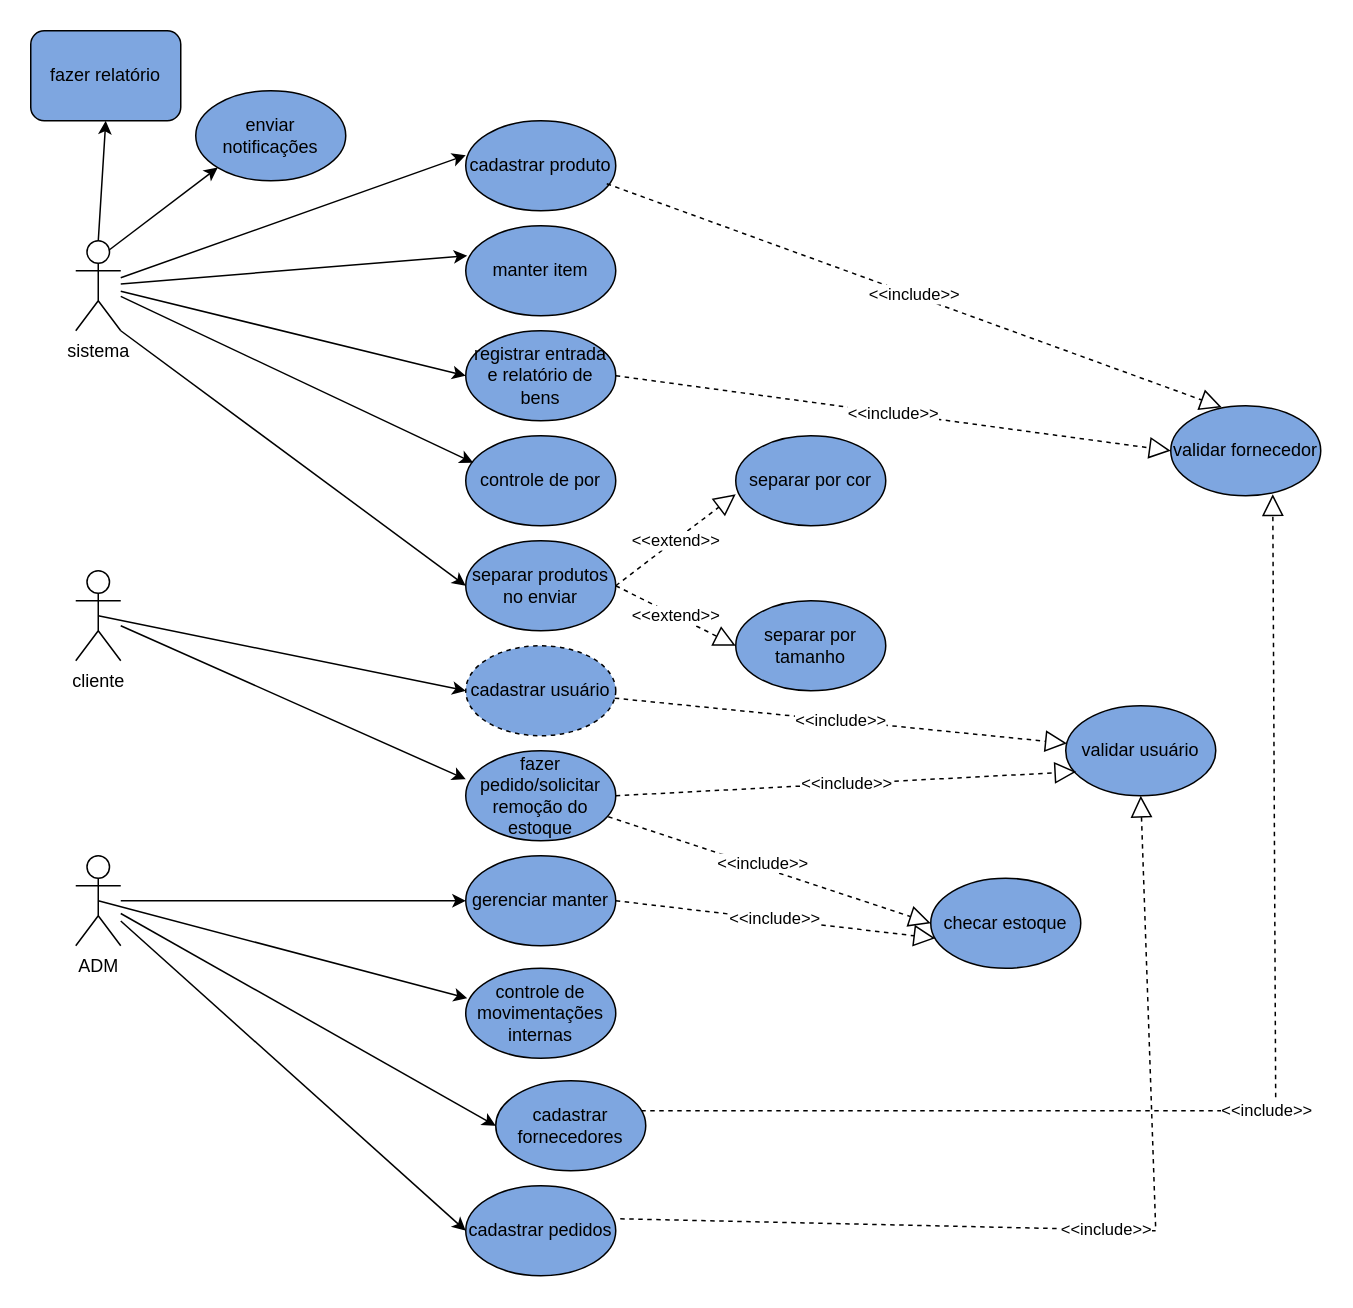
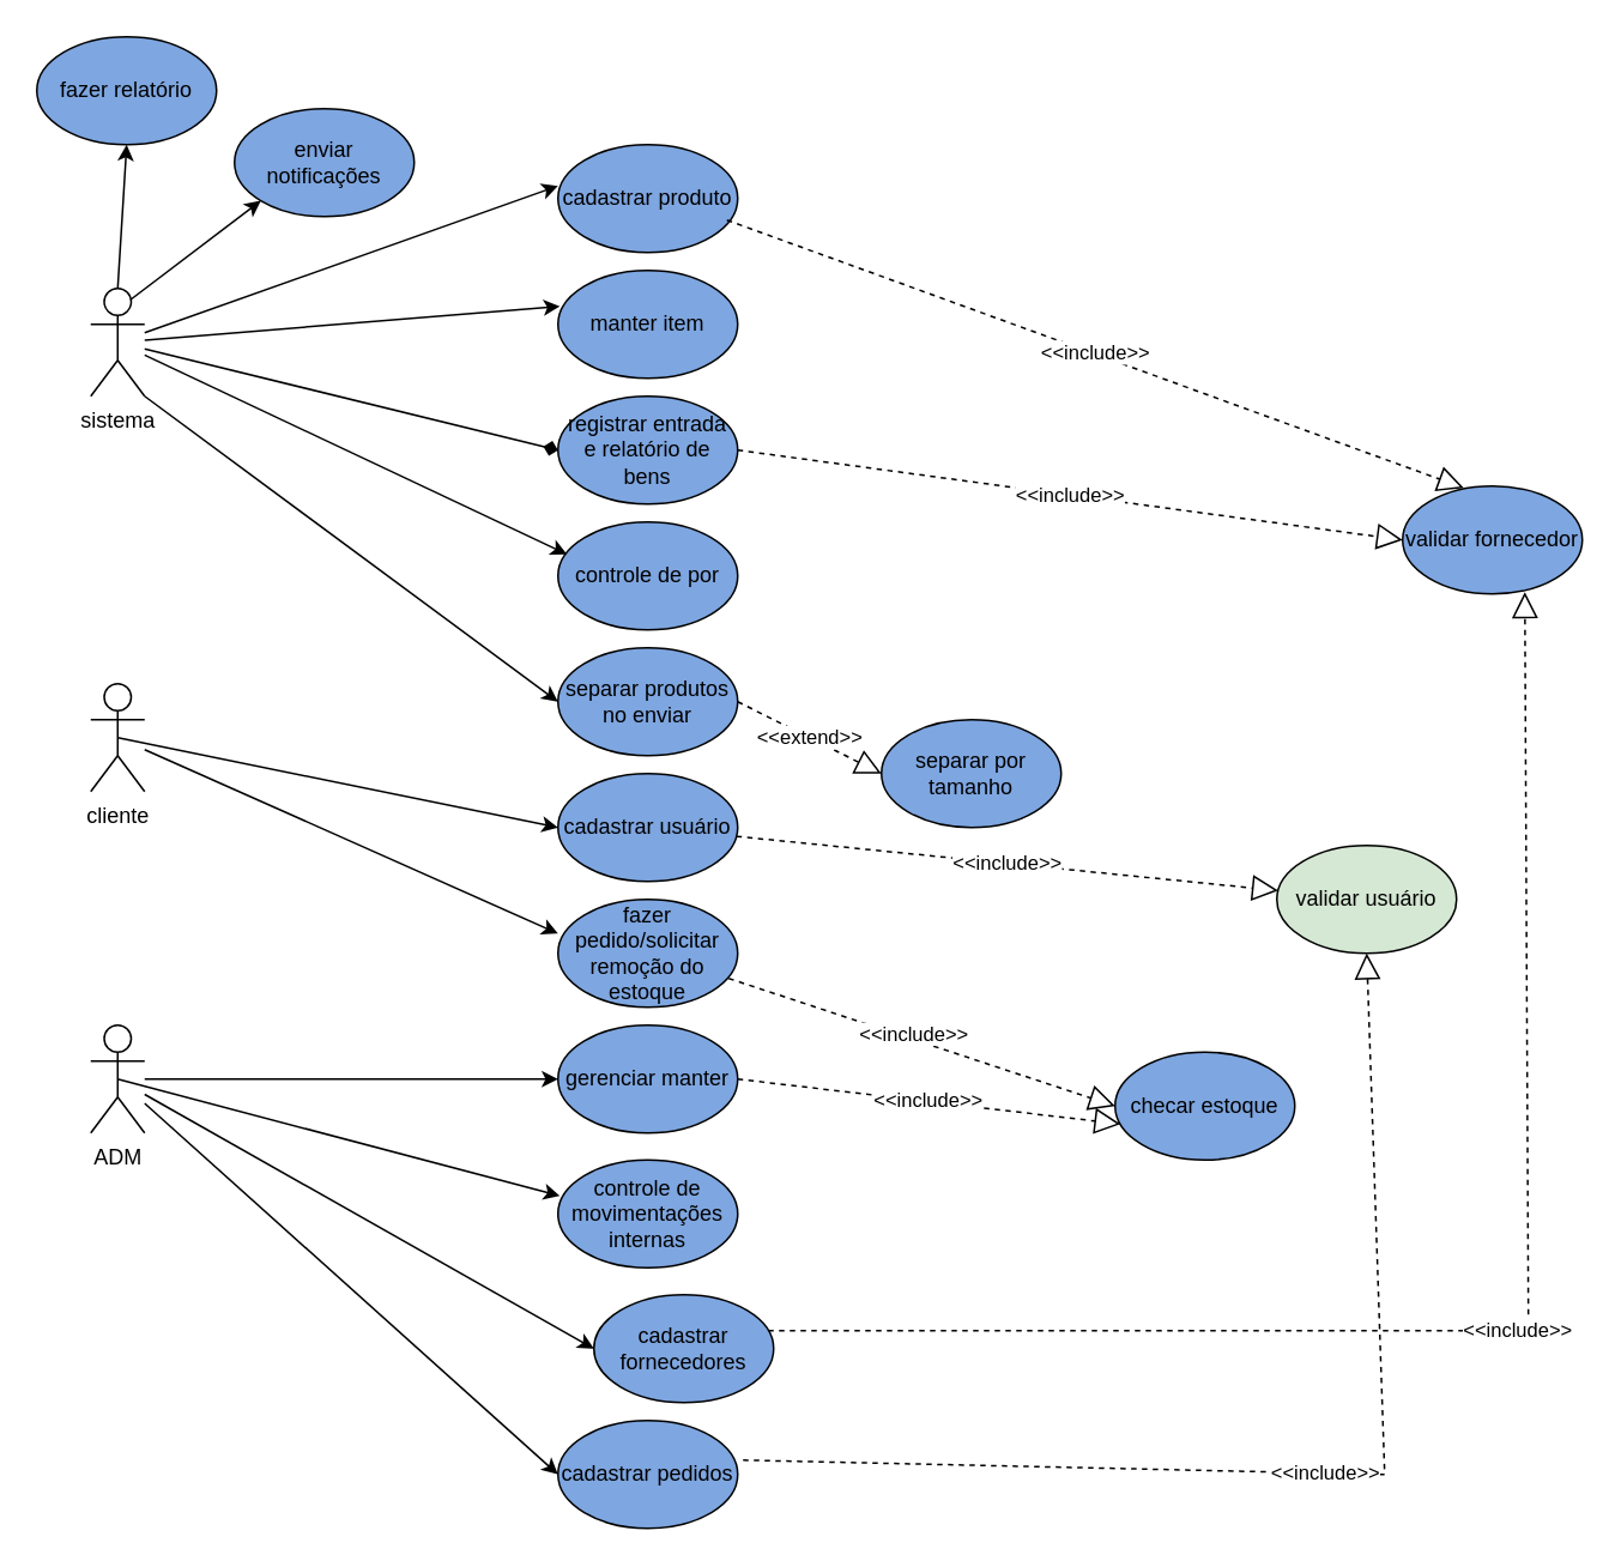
  <mxCell id="0" />
  <mxCell id="1" parent="0" />
  <mxCell id="2" value="enviar notificações" style="ellipse;whiteSpace=wrap;html=1;fillColor=#7EA6E0;" vertex="1" parent="1"><mxGeometry x="130" y="60" width="100" height="60" as="geometry" /></mxCell>
- <mxCell id="3" value="fazer relatório" style="whiteSpace=wrap;html=1;fillColor=#7EA6E0;rounded=1;" vertex="1" parent="1"><mxGeometry x="20" y="20" width="100" height="60" as="geometry" /></mxCell>
- <mxCell id="4" value="validar usuário" style="ellipse;whiteSpace=wrap;html=1;fillColor=#7EA6E0;" vertex="1" parent="1"><mxGeometry x="710" y="470" width="100" height="60" as="geometry" /></mxCell>
+ <mxCell id="3" value="fazer relatório" style="ellipse;whiteSpace=wrap;html=1;fillColor=#7EA6E0;" vertex="1" parent="1"><mxGeometry x="20" y="20" width="100" height="60" as="geometry" /></mxCell>
+ <mxCell id="4" value="validar usuário" style="ellipse;whiteSpace=wrap;html=1;fillColor=#d5e8d4;" vertex="1" parent="1"><mxGeometry x="710" y="470" width="100" height="60" as="geometry" /></mxCell>
  <mxCell id="5" value="controle de movimentações internas" style="ellipse;whiteSpace=wrap;html=1;fillColor=#7EA6E0;" vertex="1" parent="1"><mxGeometry x="310" y="645" width="100" height="60" as="geometry" /></mxCell>
  <mxCell id="6" value="separar produtos no enviar" style="ellipse;whiteSpace=wrap;html=1;fillColor=#7EA6E0;" vertex="1" parent="1"><mxGeometry x="310" y="360" width="100" height="60" as="geometry" /></mxCell>
- <mxCell id="7" value="cadastrar usuário" style="ellipse;whiteSpace=wrap;html=1;fillColor=#7EA6E0;dashed=1;" vertex="1" parent="1"><mxGeometry x="310" y="430" width="100" height="60" as="geometry" /></mxCell>
+ <mxCell id="7" value="cadastrar usuário" style="ellipse;whiteSpace=wrap;html=1;fillColor=#7EA6E0;" vertex="1" parent="1"><mxGeometry x="310" y="430" width="100" height="60" as="geometry" /></mxCell>
  <mxCell id="8" value="gerenciar manter" style="ellipse;whiteSpace=wrap;html=1;fillColor=#7EA6E0;" vertex="1" parent="1"><mxGeometry x="310" y="570" width="100" height="60" as="geometry" /></mxCell>
  <mxCell id="9" value="registrar entrada e relatório de bens" style="ellipse;whiteSpace=wrap;html=1;fillColor=#7EA6E0;" vertex="1" parent="1"><mxGeometry x="310" y="220" width="100" height="60" as="geometry" /></mxCell>
  <mxCell id="10" value="manter item" style="ellipse;whiteSpace=wrap;html=1;fillColor=#7EA6E0;" vertex="1" parent="1"><mxGeometry x="310" y="150" width="100" height="60" as="geometry" /></mxCell>
  <mxCell id="11" value="fazer pedido/solicitar remoção do estoque" style="ellipse;whiteSpace=wrap;html=1;fillColor=#7EA6E0;" vertex="1" parent="1"><mxGeometry x="310" y="500" width="100" height="60" as="geometry" /></mxCell>
  <mxCell id="12" value="controle de por" style="ellipse;whiteSpace=wrap;html=1;fillColor=#7EA6E0;" vertex="1" parent="1"><mxGeometry x="310" y="290" width="100" height="60" as="geometry" /></mxCell>
  <mxCell id="13" value="cadastrar produto" style="ellipse;whiteSpace=wrap;html=1;fillColor=#7EA6E0;" vertex="1" parent="1"><mxGeometry x="310" y="80" width="100" height="60" as="geometry" /></mxCell>
  <mxCell id="14" value="" style="endArrow=classic;html=1;rounded=0;exitX=0.75;exitY=0.1;exitDx=0;exitDy=0;exitPerimeter=0;entryX=0;entryY=1;entryDx=0;entryDy=0;" edge="1" parent="1" source="18" target="2"><mxGeometry width="50" height="50" relative="1" as="geometry"><mxPoint x="120" y="180" as="sourcePoint" /><mxPoint x="170" y="130" as="targetPoint" /></mxGeometry></mxCell>
  <mxCell id="15" value="" style="endArrow=classic;html=1;rounded=0;exitX=1;exitY=1;exitDx=0;exitDy=0;exitPerimeter=0;entryX=0;entryY=0.5;entryDx=0;entryDy=0;" edge="1" parent="1" source="18" target="6"><mxGeometry width="50" height="50" relative="1" as="geometry"><mxPoint x="155" y="520" as="sourcePoint" /><mxPoint x="205" y="470" as="targetPoint" /></mxGeometry></mxCell>
  <mxCell id="16" value="ADM" style="shape=umlActor;verticalLabelPosition=bottom;verticalAlign=top;html=1;outlineConnect=0;" vertex="1" parent="1"><mxGeometry x="50" y="570" width="30" height="60" as="geometry" /></mxCell>
  <mxCell id="17" value="cliente" style="shape=umlActor;verticalLabelPosition=bottom;verticalAlign=top;html=1;outlineConnect=0;" vertex="1" parent="1"><mxGeometry x="50" y="380" width="30" height="60" as="geometry" /></mxCell>
  <mxCell id="18" value="sistema" style="shape=umlActor;verticalLabelPosition=bottom;verticalAlign=top;html=1;outlineConnect=0;" vertex="1" parent="1"><mxGeometry x="50" y="160" width="30" height="60" as="geometry" /></mxCell>
  <mxCell id="19" value="" style="endArrow=classic;html=1;rounded=0;exitX=0.5;exitY=0;exitDx=0;exitDy=0;exitPerimeter=0;entryX=0.5;entryY=1;entryDx=0;entryDy=0;" edge="1" parent="1" source="18" target="3"><mxGeometry width="50" height="50" relative="1" as="geometry"><mxPoint x="10" y="170" as="sourcePoint" /><mxPoint x="60" as="targetPoint" y="120" /></mxGeometry></mxCell>
  <mxCell id="20" value="" style="endArrow=classic;html=1;rounded=0;exitX=0.5;exitY=0.5;exitDx=0;exitDy=0;exitPerimeter=0;entryX=0;entryY=0.5;entryDx=0;entryDy=0;" edge="1" parent="1" source="17" target="7"><mxGeometry width="50" height="50" relative="1" as="geometry"><mxPoint x="130" y="290" as="sourcePoint" /><mxPoint x="180" y="240" as="targetPoint" /></mxGeometry></mxCell>
  <mxCell id="21" value="" style="endArrow=classic;html=1;rounded=0;entryX=0;entryY=0.383;entryDx=0;entryDy=0;entryPerimeter=0;" edge="1" parent="1" source="18" target="13"><mxGeometry width="50" height="50" relative="1" as="geometry"><mxPoint x="140" y="300" as="sourcePoint" /><mxPoint x="190" y="250" as="targetPoint" /></mxGeometry></mxCell>
  <mxCell id="22" value="" style="endArrow=classic;html=1;rounded=0;entryX=0;entryY=0.317;entryDx=0;entryDy=0;entryPerimeter=0;" edge="1" parent="1" source="17" target="11"><mxGeometry width="50" height="50" relative="1" as="geometry"><mxPoint x="150" y="310" as="sourcePoint" /><mxPoint x="200" y="260" as="targetPoint" /></mxGeometry></mxCell>
  <mxCell id="23" value="" style="endArrow=classic;html=1;rounded=0;entryX=0.01;entryY=0.333;entryDx=0;entryDy=0;entryPerimeter=0;" edge="1" parent="1" source="18" target="10"><mxGeometry width="50" height="50" relative="1" as="geometry"><mxPoint x="140" y="440" as="sourcePoint" /><mxPoint x="190" y="390" as="targetPoint" /></mxGeometry></mxCell>
- <mxCell id="24" value="" style="endArrow=classic;html=1;rounded=0;entryX=0;entryY=0.5;entryDx=0;entryDy=0;" edge="1" parent="1" source="18" target="9"><mxGeometry width="50" height="50" relative="1" as="geometry"><mxPoint x="140" y="500" as="sourcePoint" /><mxPoint x="190" y="450" as="targetPoint" /></mxGeometry></mxCell>
+ <mxCell id="24" value="" style="endArrow=diamond;html=1;rounded=0;entryX=0;entryY=0.5;entryDx=0;entryDy=0;" edge="1" parent="1" source="18" target="9"><mxGeometry width="50" height="50" relative="1" as="geometry"><mxPoint x="140" y="500" as="sourcePoint" /><mxPoint x="190" y="450" as="targetPoint" /></mxGeometry></mxCell>
  <mxCell id="25" value="" style="endArrow=classic;html=1;rounded=0;entryX=0.05;entryY=0.3;entryDx=0;entryDy=0;entryPerimeter=0;" edge="1" parent="1" source="18" target="12"><mxGeometry width="50" height="50" relative="1" as="geometry"><mxPoint x="180" y="440" as="sourcePoint" /><mxPoint x="230" y="390" as="targetPoint" /></mxGeometry></mxCell>
  <mxCell id="26" value="" style="endArrow=classic;html=1;rounded=0;entryX=0;entryY=0.5;entryDx=0;entryDy=0;" edge="1" parent="1" target="8"><mxGeometry width="50" height="50" relative="1" as="geometry"><mxPoint x="80" y="600" as="sourcePoint" /><mxPoint x="180" y="520" as="targetPoint" /></mxGeometry></mxCell>
  <mxCell id="27" value="" style="endArrow=classic;html=1;rounded=0;exitX=0.5;exitY=0.5;exitDx=0;exitDy=0;exitPerimeter=0;entryX=0.01;entryY=0.333;entryDx=0;entryDy=0;entryPerimeter=0;" edge="1" parent="1" source="16" target="5"><mxGeometry width="50" height="50" relative="1" as="geometry"><mxPoint x="180" y="580" as="sourcePoint" /><mxPoint x="230" y="530" as="targetPoint" /></mxGeometry></mxCell>
- <mxCell id="28" value="&amp;lt;&amp;lt;include&amp;gt;&amp;gt;" style="endArrow=block;dashed=1;endFill=0;endSize=12;html=1;rounded=0;fillColor=#000000;exitX=1;exitY=0.5;exitDx=0;exitDy=0;entryX=0.07;entryY=0.733;entryDx=0;entryDy=0;entryPerimeter=0;" edge="1" parent="1" source="11" target="4"><mxGeometry width="160" relative="1" as="geometry"><mxPoint x="420" y="529.5" as="sourcePoint" /><mxPoint x="580" y="529.5" as="targetPoint" /></mxGeometry></mxCell>
  <mxCell id="29" value="&amp;lt;&amp;lt;include&amp;gt;&amp;gt;" style="endArrow=block;dashed=1;endFill=0;endSize=12;html=1;rounded=0;fillColor=#000000;" edge="1" parent="1" source="7" target="4"><mxGeometry width="160" relative="1" as="geometry"><mxPoint x="420" y="440" as="sourcePoint" /><mxPoint x="580" y="430" as="targetPoint" /></mxGeometry></mxCell>
  <mxCell id="30" value="&amp;lt;&amp;lt;include&amp;gt;&amp;gt;" style="endArrow=block;dashed=1;endFill=0;endSize=12;html=1;rounded=0;fillColor=#000000;exitX=0.97;exitY=0.333;exitDx=0;exitDy=0;entryX=0.68;entryY=0.983;entryDx=0;entryDy=0;exitPerimeter=0;entryPerimeter=0;" edge="1" parent="1" source="37" target="36"><mxGeometry width="160" relative="1" as="geometry"><mxPoint x="460" y="740" as="sourcePoint" /><mxPoint x="630" y="640" as="targetPoint" /><Array as="points"><mxPoint x="850" y="740" /></Array></mxGeometry></mxCell>
  <mxCell id="31" value="&amp;lt;&amp;lt;include&amp;gt;&amp;gt;" style="endArrow=block;dashed=1;endFill=0;endSize=12;html=1;rounded=0;fillColor=#000000;exitX=0.95;exitY=0.733;exitDx=0;exitDy=0;exitPerimeter=0;entryX=0;entryY=0.5;entryDx=0;entryDy=0;" edge="1" parent="1" source="11" target="35"><mxGeometry x="-0.044" y="3" width="160" relative="1" as="geometry"><mxPoint x="430" y="580" as="sourcePoint" /><mxPoint x="550" y="540" as="targetPoint" /><mxPoint as="offset" /></mxGeometry></mxCell>
  <mxCell id="32" value="&amp;lt;&amp;lt;include&amp;gt;&amp;gt;" style="endArrow=block;dashed=1;endFill=0;endSize=12;html=1;rounded=0;fillColor=#000000;exitX=1;exitY=0.5;exitDx=0;exitDy=0;entryX=0.03;entryY=0.667;entryDx=0;entryDy=0;entryPerimeter=0;" edge="1" parent="1" source="8" target="35"><mxGeometry width="160" relative="1" as="geometry"><mxPoint x="440" y="690" as="sourcePoint" /><mxPoint x="610" y="590" as="targetPoint" /></mxGeometry></mxCell>
  <mxCell id="33" value="&amp;lt;&amp;lt;include&amp;gt;&amp;gt;" style="endArrow=block;dashed=1;endFill=0;endSize=12;html=1;rounded=0;fillColor=#000000;exitX=1;exitY=0.5;exitDx=0;exitDy=0;entryX=0;entryY=0.5;entryDx=0;entryDy=0;" edge="1" parent="1" source="9" target="36"><mxGeometry width="160" relative="1" as="geometry"><mxPoint x="450" y="330" as="sourcePoint" /><mxPoint x="540" y="310" as="targetPoint" /></mxGeometry></mxCell>
  <mxCell id="34" value="&amp;lt;&amp;lt;include&amp;gt;&amp;gt;" style="endArrow=block;dashed=1;endFill=0;endSize=12;html=1;rounded=0;fillColor=#000000;exitX=0.94;exitY=0.7;exitDx=0;exitDy=0;entryX=0.34;entryY=0.017;entryDx=0;entryDy=0;exitPerimeter=0;entryPerimeter=0;" edge="1" parent="1" source="13" target="36"><mxGeometry width="160" relative="1" as="geometry"><mxPoint x="420" y="220" as="sourcePoint" /><mxPoint x="590" as="targetPoint" y="120" /></mxGeometry></mxCell>
  <mxCell id="35" value="checar estoque" style="ellipse;whiteSpace=wrap;html=1;fillColor=#7EA6E0;" vertex="1" parent="1"><mxGeometry x="620" y="585" width="100" height="60" as="geometry" /></mxCell>
  <mxCell id="36" value="validar fornecedor" style="ellipse;whiteSpace=wrap;html=1;fillColor=#7EA6E0;" vertex="1" parent="1"><mxGeometry x="780" y="270" width="100" height="60" as="geometry" /></mxCell>
  <mxCell id="37" value="cadastrar fornecedores" style="ellipse;whiteSpace=wrap;html=1;fillColor=#7EA6E0;" vertex="1" parent="1"><mxGeometry x="330" y="720" width="100" height="60" as="geometry" /></mxCell>
  <mxCell id="38" value="cadastrar pedidos" style="ellipse;whiteSpace=wrap;html=1;fillColor=#7EA6E0;" vertex="1" parent="1"><mxGeometry x="310" y="790" width="100" height="60" as="geometry" /></mxCell>
  <mxCell id="39" value="" style="endArrow=classic;html=1;rounded=0;entryX=0;entryY=0.5;entryDx=0;entryDy=0;" edge="1" parent="1" source="16" target="38"><mxGeometry width="50" height="50" relative="1" as="geometry"><mxPoint x="75" y="645" as="sourcePoint" /><mxPoint x="321" y="710" as="targetPoint" /></mxGeometry></mxCell>
  <mxCell id="40" value="" style="endArrow=classic;html=1;rounded=0;entryX=0;entryY=0.5;entryDx=0;entryDy=0;" edge="1" parent="1" source="16" target="37"><mxGeometry width="50" height="50" relative="1" as="geometry"><mxPoint x="64" y="660" as="sourcePoint" /><mxPoint x="310" y="725" as="targetPoint" /></mxGeometry></mxCell>
  <mxCell id="41" value="&amp;lt;&amp;lt;include&amp;gt;&amp;gt;" style="endArrow=block;dashed=1;endFill=0;endSize=12;html=1;rounded=0;fillColor=#000000;exitX=1.03;exitY=0.367;exitDx=0;exitDy=0;exitPerimeter=0;entryX=0.5;entryY=1;entryDx=0;entryDy=0;" edge="1" parent="1" source="38" target="4"><mxGeometry width="160" relative="1" as="geometry"><mxPoint x="470" y="849.5" as="sourcePoint" /><mxPoint x="770" y="520" as="targetPoint" /><Array as="points"><mxPoint x="770" y="820" /></Array></mxGeometry></mxCell>
  <mxCell id="42" value="&amp;lt;&amp;lt;extend&amp;gt;&amp;gt;" style="endArrow=block;dashed=1;endFill=0;endSize=12;html=1;rounded=0;fillColor=#000000;exitX=1;exitY=0.5;exitDx=0;exitDy=0;entryX=0;entryY=0.5;entryDx=0;entryDy=0;" edge="1" parent="1" source="6" target="43"><mxGeometry width="160" relative="1" as="geometry"><mxPoint x="450" y="375" as="sourcePoint" /><mxPoint x="520" y="390" as="targetPoint" /></mxGeometry></mxCell>
  <mxCell id="43" value="separar por tamanho" style="ellipse;whiteSpace=wrap;html=1;fillColor=#7EA6E0;" vertex="1" parent="1"><mxGeometry x="490" y="400" width="100" height="60" as="geometry" /></mxCell>
- <mxCell id="44" value="&amp;lt;&amp;lt;extend&amp;gt;&amp;gt;" style="endArrow=block;dashed=1;endFill=0;endSize=12;html=1;rounded=0;fillColor=#000000;exitX=1;exitY=0.5;exitDx=0;exitDy=0;entryX=0;entryY=0.65;entryDx=0;entryDy=0;entryPerimeter=0;" edge="1" parent="1" source="6" target="45"><mxGeometry width="160" relative="1" as="geometry"><mxPoint x="440" y="360" as="sourcePoint" /><mxPoint x="480" y="360" as="targetPoint" /></mxGeometry></mxCell>
- <mxCell id="45" value="separar por cor" style="ellipse;whiteSpace=wrap;html=1;fillColor=#7EA6E0;" vertex="1" parent="1"><mxGeometry x="490" y="290" width="100" height="60" as="geometry" /></mxCell>
